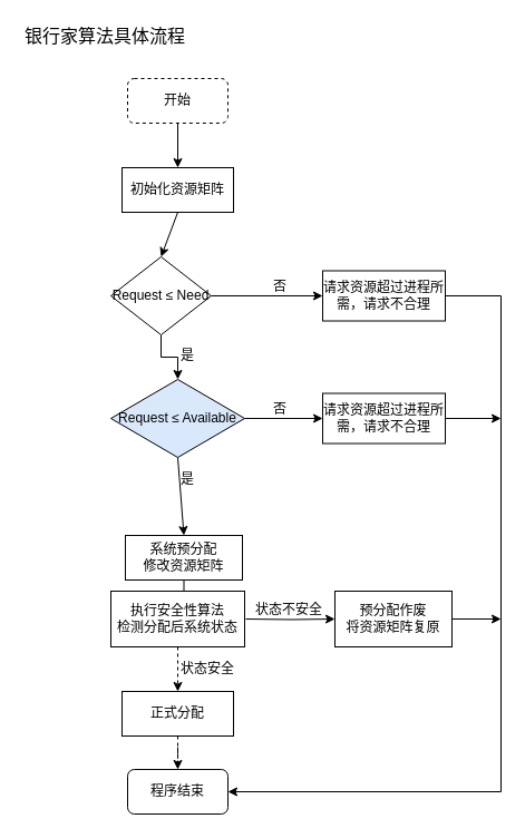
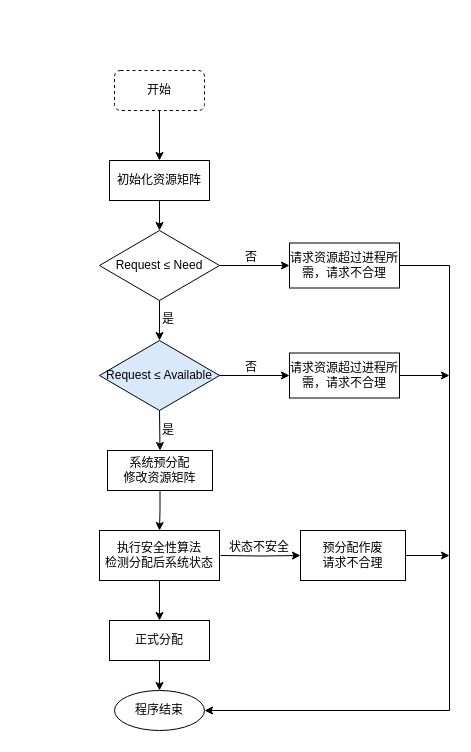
  <mxCell id="0" />
  <mxCell id="1" parent="0" />
  <mxCell id="2" value="开始" style="rounded=1;whiteSpace=wrap;html=1;dashed=1;" parent="1" vertex="1"><mxGeometry x="114" y="70" width="90" height="40" as="geometry" /></mxCell>
- <mxCell id="3" value="初始化资源矩阵" style="rounded=0;whiteSpace=wrap;html=1;" parent="1" vertex="1"><mxGeometry x="109" y="150" width="100" height="40" as="geometry" /></mxCell>
+ <mxCell id="3" value="初始化资源矩阵" style="rounded=0;whiteSpace=wrap;html=1;" parent="1" vertex="1"><mxGeometry x="109" y="160" width="100" height="40" as="geometry" /></mxCell>
  <mxCell id="4" value="" style="endArrow=classic;html=1;entryX=0.5;entryY=0;entryDx=0;entryDy=0;exitX=0.5;exitY=1;exitDx=0;exitDy=0;" parent="1" source="2" target="3" edge="1"><mxGeometry width="50" height="50" relative="1" as="geometry"><mxPoint x="114" y="270" as="sourcePoint" /><mxPoint x="164" y="220" as="targetPoint" /></mxGeometry></mxCell>
  <mxCell id="5" value="" style="edgeStyle=orthogonalEdgeStyle;rounded=0;orthogonalLoop=1;jettySize=auto;html=1;" parent="1" source="6" target="7" edge="1"><mxGeometry relative="1" as="geometry" /></mxCell>
- <mxCell id="6" value="Request ≤ Need" style="rhombus;whiteSpace=wrap;html=1;" parent="1" vertex="1"><mxGeometry x="99" y="230" width="90" height="70" as="geometry" /></mxCell>
+ <mxCell id="6" value="Request ≤ Need" style="rhombus;whiteSpace=wrap;html=1;" parent="1" vertex="1"><mxGeometry x="99" y="230" width="120" height="70" as="geometry" /></mxCell>
  <mxCell id="7" value="Request ≤ Available" style="rhombus;whiteSpace=wrap;html=1;fillColor=#dae8fc;" parent="1" vertex="1"><mxGeometry x="99" y="340" width="120" height="70" as="geometry" /></mxCell>
  <mxCell id="8" value="" style="endArrow=classic;html=1;entryX=0.5;entryY=0;entryDx=0;entryDy=0;exitX=0.5;exitY=1;exitDx=0;exitDy=0;" parent="1" source="3" target="6" edge="1"><mxGeometry width="50" height="50" relative="1" as="geometry"><mxPoint x="99" y="360" as="sourcePoint" /><mxPoint x="149" y="310" as="targetPoint" /></mxGeometry></mxCell>
  <mxCell id="9" value="" style="endArrow=classic;html=1;exitX=1;exitY=0.5;exitDx=0;exitDy=0;entryX=0;entryY=0.5;entryDx=0;entryDy=0;" parent="1" source="6" target="10" edge="1"><mxGeometry width="50" height="50" relative="1" as="geometry"><mxPoint x="99" y="480" as="sourcePoint" /><mxPoint x="309" y="265" as="targetPoint" /></mxGeometry></mxCell>
  <mxCell id="10" value="请求资源超过进程所需，请求不合理" style="rounded=0;whiteSpace=wrap;html=1;" parent="1" vertex="1"><mxGeometry x="289" y="242.5" width="110" height="45" as="geometry" /></mxCell>
  <mxCell id="11" value="" style="endArrow=classic;html=1;exitX=1;exitY=0.5;exitDx=0;exitDy=0;entryX=0;entryY=0.5;entryDx=0;entryDy=0;" parent="1" target="12" edge="1"><mxGeometry width="50" height="50" relative="1" as="geometry"><mxPoint x="219" y="375" as="sourcePoint" /><mxPoint x="309" y="375" as="targetPoint" /></mxGeometry></mxCell>
  <mxCell id="12" value="请求资源超过进程所需，请求不合理" style="rounded=0;whiteSpace=wrap;html=1;" parent="1" vertex="1"><mxGeometry x="289" y="352.5" width="110" height="45" as="geometry" /></mxCell>
  <mxCell id="13" value="" style="endArrow=classic;html=1;exitX=0.5;exitY=1;exitDx=0;exitDy=0;entryX=0.5;entryY=0;entryDx=0;entryDy=0;" parent="1" source="7" target="15" edge="1"><mxGeometry width="50" height="50" relative="1" as="geometry"><mxPoint x="99" y="480" as="sourcePoint" /><mxPoint x="159" y="440" as="targetPoint" /></mxGeometry></mxCell>
  <mxCell id="14" value="" style="edgeStyle=orthogonalEdgeStyle;rounded=0;orthogonalLoop=1;jettySize=auto;html=1;" parent="1" source="15" target="17" edge="1"><mxGeometry relative="1" as="geometry" /></mxCell>
- <mxCell id="15" value="系统预分配&lt;br&gt;修改资源矩阵" style="rounded=0;whiteSpace=wrap;html=1;" parent="1" vertex="1"><mxGeometry x="112" y="480" width="105" height="40" as="geometry" /></mxCell>
- <mxCell id="16" value="" style="edgeStyle=orthogonalEdgeStyle;rounded=0;orthogonalLoop=1;jettySize=auto;html=1;dashed=1;" parent="1" source="17" target="19" edge="1"><mxGeometry relative="1" as="geometry" /></mxCell>
+ <mxCell id="15" value="系统预分配&lt;br&gt;修改资源矩阵" style="rounded=0;whiteSpace=wrap;html=1;" parent="1" vertex="1"><mxGeometry x="107" y="450" width="105" height="40" as="geometry" /></mxCell>
+ <mxCell id="16" value="" style="edgeStyle=orthogonalEdgeStyle;rounded=0;orthogonalLoop=1;jettySize=auto;html=1;" parent="1" source="17" target="19" edge="1"><mxGeometry relative="1" as="geometry" /></mxCell>
  <mxCell id="17" value="执行安全性算法&lt;br&gt;检测分配后系统状态" style="rounded=0;whiteSpace=wrap;html=1;" parent="1" vertex="1"><mxGeometry x="99" y="530" width="120" height="50" as="geometry" /></mxCell>
- <mxCell id="18" value="" style="edgeStyle=orthogonalEdgeStyle;rounded=0;orthogonalLoop=1;jettySize=auto;html=1;entryX=0.5;entryY=0;entryDx=0;entryDy=0;dashed=1;" parent="1" source="19" target="28" edge="1"><mxGeometry relative="1" as="geometry"><mxPoint x="160" y="690" as="targetPoint" /></mxGeometry></mxCell>
+ <mxCell id="18" value="" style="edgeStyle=orthogonalEdgeStyle;rounded=0;orthogonalLoop=1;jettySize=auto;html=1;entryX=0.5;entryY=0;entryDx=0;entryDy=0;" parent="1" source="19" target="28" edge="1"><mxGeometry relative="1" as="geometry"><mxPoint x="160" y="690" as="targetPoint" /></mxGeometry></mxCell>
  <mxCell id="19" value="正式分配" style="rounded=0;whiteSpace=wrap;html=1;" parent="1" vertex="1"><mxGeometry x="109" y="620" width="100" height="40" as="geometry" /></mxCell>
  <mxCell id="20" value="否" style="text;html=1;resizable=0;points=[];autosize=1;align=left;verticalAlign=top;spacingTop=-4;" parent="1" vertex="1"><mxGeometry x="243" y="356.5" width="30" height="20" as="geometry" /></mxCell>
  <mxCell id="21" value="是" style="text;html=1;resizable=0;points=[];autosize=1;align=left;verticalAlign=top;spacingTop=-4;" parent="1" vertex="1"><mxGeometry x="159.5" y="420" width="30" height="20" as="geometry" /></mxCell>
  <mxCell id="22" value="是" style="text;html=1;resizable=0;points=[];autosize=1;align=left;verticalAlign=top;spacingTop=-4;" parent="1" vertex="1"><mxGeometry x="159.5" y="309" width="30" height="20" as="geometry" /></mxCell>
  <mxCell id="23" value="否" style="text;html=1;resizable=0;points=[];autosize=1;align=left;verticalAlign=top;spacingTop=-4;" parent="1" vertex="1"><mxGeometry x="243" y="247" width="30" height="20" as="geometry" /></mxCell>
  <mxCell id="24" value="" style="edgeStyle=orthogonalEdgeStyle;rounded=0;orthogonalLoop=1;jettySize=auto;html=1;" parent="1" target="25" edge="1"><mxGeometry relative="1" as="geometry"><mxPoint x="220" y="555" as="sourcePoint" /></mxGeometry></mxCell>
- <mxCell id="25" value="预分配作废&lt;br&gt;将资源矩阵复原" style="rounded=0;whiteSpace=wrap;html=1;" parent="1" vertex="1"><mxGeometry x="300" y="530" width="105" height="50" as="geometry" /></mxCell>
+ <mxCell id="25" value="预分配作废&lt;br&gt;请求不合理" style="rounded=0;whiteSpace=wrap;html=1;" parent="1" vertex="1"><mxGeometry x="300" y="530" width="105" height="50" as="geometry" /></mxCell>
  <mxCell id="26" value="状态不安全" style="text;html=1;resizable=0;points=[];autosize=1;align=left;verticalAlign=top;spacingTop=-4;" parent="1" vertex="1"><mxGeometry x="227" y="537" width="80" height="20" as="geometry" /></mxCell>
- <mxCell id="27" value="状态安全" style="text;html=1;resizable=0;points=[];autosize=1;align=left;verticalAlign=top;spacingTop=-4;" parent="1" vertex="1"><mxGeometry x="160" y="590" width="60" height="20" as="geometry" /></mxCell>
- <mxCell id="28" value="程序结束" style="rounded=1;whiteSpace=wrap;html=1;" parent="1" vertex="1"><mxGeometry x="114" y="690" width="90" height="40" as="geometry" /></mxCell>
+ <mxCell id="28" value="程序结束" style="ellipse;whiteSpace=wrap;html=1;" parent="1" vertex="1"><mxGeometry x="114" y="690" width="90" height="40" as="geometry" /></mxCell>
  <mxCell id="29" value="" style="endArrow=classic;html=1;edgeStyle=orthogonalEdgeStyle;entryX=1;entryY=0.5;entryDx=0;entryDy=0;exitX=1;exitY=0.5;exitDx=0;exitDy=0;rounded=0;" parent="1" source="10" target="28" edge="1"><mxGeometry width="50" height="50" relative="1" as="geometry"><mxPoint x="459" y="260" as="sourcePoint" /><mxPoint x="149" y="750" as="targetPoint" /><Array as="points"><mxPoint x="449" y="265" /><mxPoint x="449" y="710" /></Array></mxGeometry></mxCell>
  <mxCell id="30" value="" style="endArrow=classic;html=1;exitX=1;exitY=0.5;exitDx=0;exitDy=0;" parent="1" source="12" edge="1"><mxGeometry width="50" height="50" relative="1" as="geometry"><mxPoint x="99" y="800" as="sourcePoint" /><mxPoint x="449" y="375" as="targetPoint" /></mxGeometry></mxCell>
  <mxCell id="31" value="" style="endArrow=classic;html=1;exitX=1;exitY=0.5;exitDx=0;exitDy=0;" parent="1" source="25" edge="1"><mxGeometry width="50" height="50" relative="1" as="geometry"><mxPoint x="99" y="800" as="sourcePoint" /><mxPoint x="449" y="555" as="targetPoint" /></mxGeometry></mxCell>
- <mxCell id="32" value="&lt;font style=&quot;font-size: 16px&quot;&gt;银行家算法具体流程&lt;/font&gt;" style="text;html=1;resizable=0;points=[];autosize=1;align=left;verticalAlign=top;spacingTop=-4;" parent="1" vertex="1"><mxGeometry x="20" y="20" width="160" height="20" as="geometry" /></mxCell>
